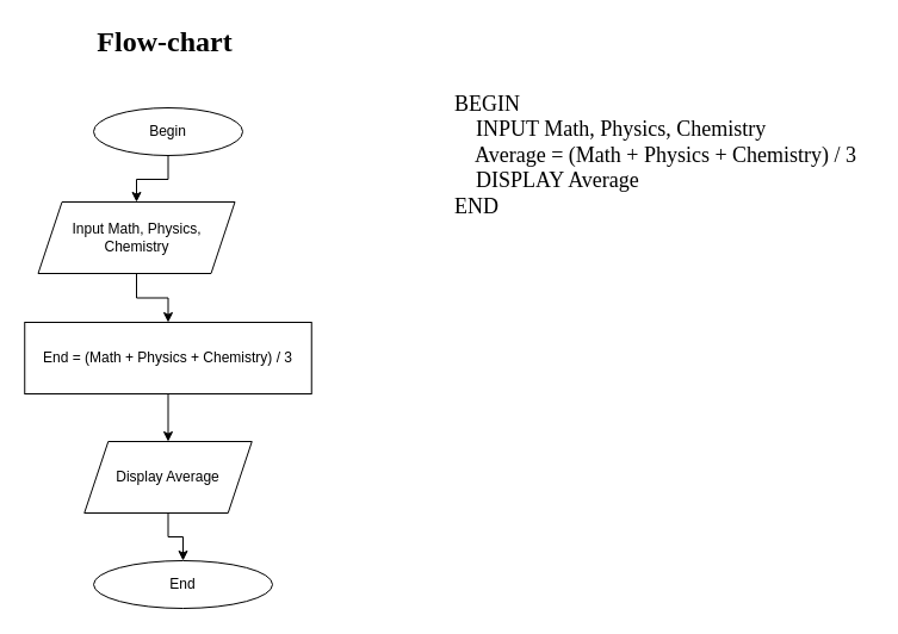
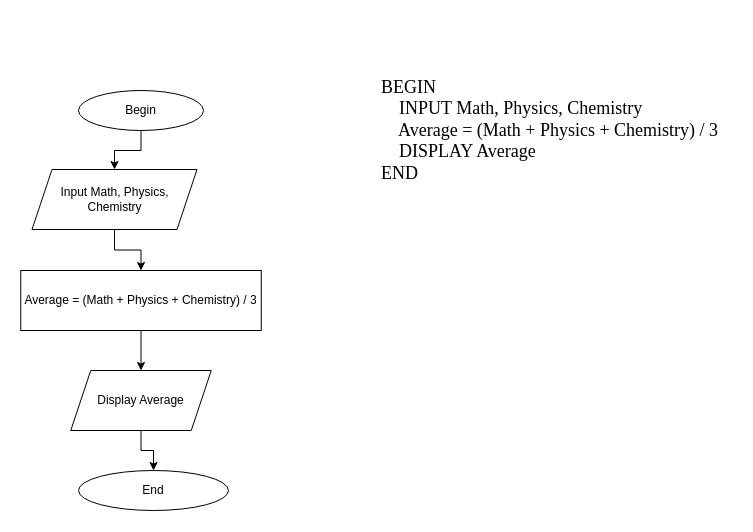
  <mxCell id="0" />
  <mxCell id="1" parent="0" />
- <mxCell id="2" value="Flow-chart" style="text;html=1;align=center;verticalAlign=middle;whiteSpace=wrap;rounded=0;fontStyle=1;fontFamily=Times New Roman;fontSize=24;labelPosition=center;verticalLabelPosition=middle;" vertex="1" parent="1"><mxGeometry x="43" y="20" width="190" height="30" as="geometry" /></mxCell>
  <mxCell id="3" style="edgeStyle=orthogonalEdgeStyle;rounded=0;orthogonalLoop=1;jettySize=auto;html=1;exitX=0.5;exitY=1;exitDx=0;exitDy=0;entryX=0.5;entryY=0;entryDx=0;entryDy=0;" edge="1" parent="1" source="4" target="6"><mxGeometry relative="1" as="geometry" /></mxCell>
  <mxCell id="4" value="Begin" style="ellipse;whiteSpace=wrap;html=1;" vertex="1" parent="1"><mxGeometry x="78" y="90" width="125" height="40" as="geometry" /></mxCell>
  <mxCell id="5" style="edgeStyle=orthogonalEdgeStyle;rounded=0;orthogonalLoop=1;jettySize=auto;html=1;exitX=0.5;exitY=1;exitDx=0;exitDy=0;entryX=0.5;entryY=0;entryDx=0;entryDy=0;" edge="1" parent="1" source="6" target="11"><mxGeometry relative="1" as="geometry" /></mxCell>
  <mxCell id="6" value="Input Math, Physics, Chemistry" style="shape=parallelogram;perimeter=parallelogramPerimeter;whiteSpace=wrap;html=1;fixedSize=1;" vertex="1" parent="1"><mxGeometry x="31.5" y="169" width="165" height="60" as="geometry" /></mxCell>
  <mxCell id="7" style="edgeStyle=orthogonalEdgeStyle;rounded=0;orthogonalLoop=1;jettySize=auto;html=1;exitX=0.5;exitY=1;exitDx=0;exitDy=0;entryX=0.5;entryY=0;entryDx=0;entryDy=0;" edge="1" parent="1" source="8" target="9"><mxGeometry relative="1" as="geometry" /></mxCell>
  <mxCell id="8" value="Display Average" style="shape=parallelogram;perimeter=parallelogramPerimeter;whiteSpace=wrap;html=1;fixedSize=1;" vertex="1" parent="1"><mxGeometry x="70.25" y="370" width="140.5" height="60" as="geometry" /></mxCell>
  <mxCell id="9" value="End" style="ellipse;whiteSpace=wrap;html=1;" vertex="1" parent="1"><mxGeometry x="78" y="470" width="150" height="40" as="geometry" /></mxCell>
  <mxCell id="10" style="edgeStyle=orthogonalEdgeStyle;rounded=0;orthogonalLoop=1;jettySize=auto;html=1;exitX=0.5;exitY=1;exitDx=0;exitDy=0;entryX=0.5;entryY=0;entryDx=0;entryDy=0;" edge="1" parent="1" source="11" target="8"><mxGeometry relative="1" as="geometry" /></mxCell>
- <mxCell id="11" value="End = (Math + Physics + Chemistry) / 3" style="rounded=0;whiteSpace=wrap;html=1;" vertex="1" parent="1"><mxGeometry x="20.25" y="270" width="240.5" height="60" as="geometry" /></mxCell>
+ <mxCell id="11" value="Average = (Math + Physics + Chemistry) / 3" style="rounded=0;whiteSpace=wrap;html=1;" vertex="1" parent="1"><mxGeometry x="20.25" y="270" width="240.5" height="60" as="geometry" /></mxCell>
  <mxCell id="12" value="&lt;div&gt;BEGIN&lt;/div&gt;&lt;div&gt;&amp;nbsp; &amp;nbsp; INPUT Math, Physics, Chemistry&lt;/div&gt;&lt;div&gt;&amp;nbsp; &amp;nbsp; Average = (Math + Physics + Chemistry) / 3&lt;/div&gt;&lt;div&gt;&amp;nbsp; &amp;nbsp; DISPLAY Average&lt;/div&gt;&lt;div&gt;END&lt;/div&gt;" style="text;html=1;align=left;verticalAlign=middle;whiteSpace=wrap;rounded=0;labelPosition=center;verticalLabelPosition=middle;fontFamily=Times New Roman;fontSize=18;" vertex="1" parent="1"><mxGeometry x="379" y="70" width="352" height="119" as="geometry" /></mxCell>
